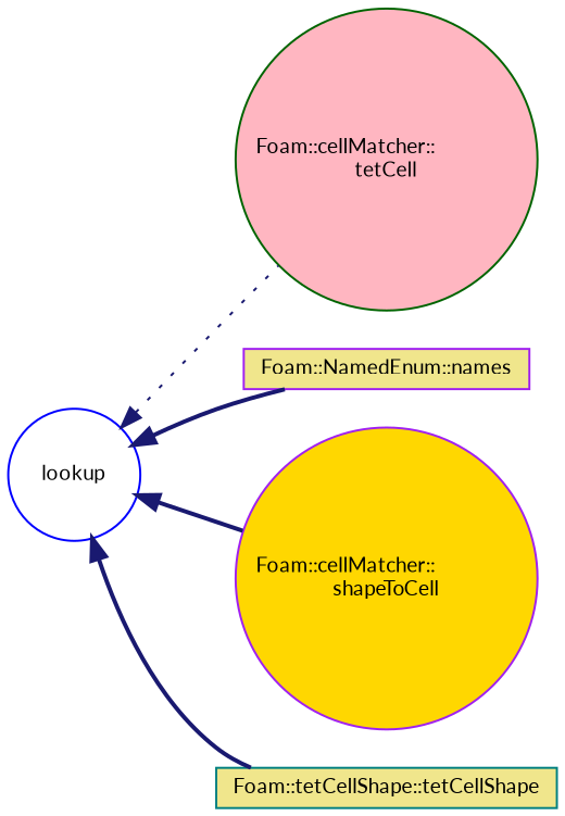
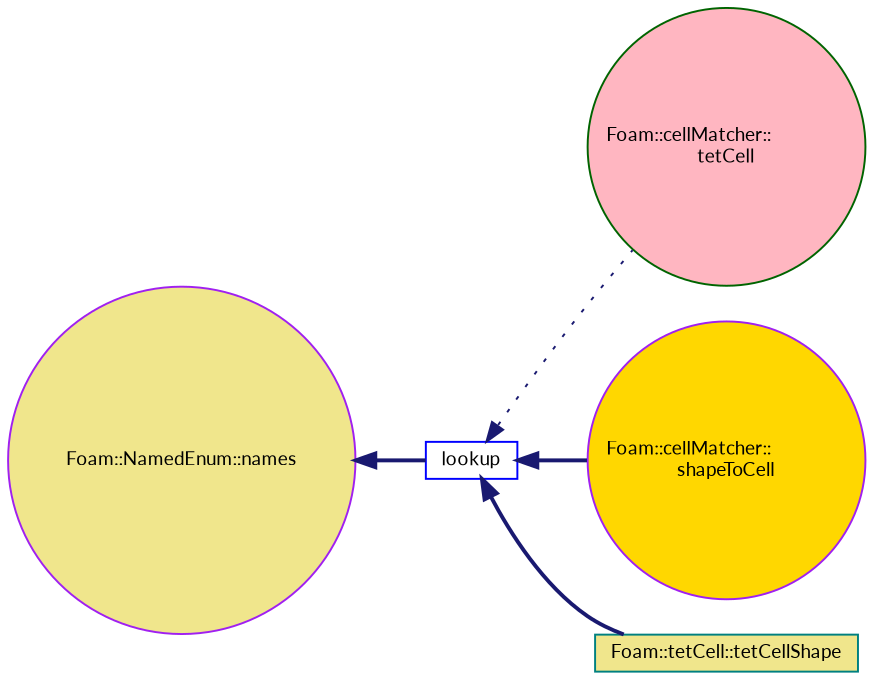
  digraph {
    fontname=Lato
    rankdir=LR
    node [color=purple fillcolor=khaki fontname=Lato fontsize=10 shape=box style=filled]
    edge [color=midnightblue dir=back fontname=Lato fontsize=10 labelfontname=Helvetica labelfontsize=10 style=bold]
-   n1 [color=blue fillcolor=white fontcolor=black height=0.2 label=lookup shape=circle width=0.4]
+   n1 [color=blue fillcolor=white fontcolor=black height=0.2 label=lookup width=0.4]
    n2 [color=darkgreen fillcolor=lightpink height=0.2 label="Foam::cellMatcher::\ltetCell" shape=circle width=0.4]
-   n3 [height=0.2 label="Foam::NamedEnum::names" width=0.4]
+   n3 [height=0.2 label="Foam::NamedEnum::names" shape=circle width=0.4]
    n4 [fillcolor=gold height=0.2 label="Foam::cellMatcher::\lshapeToCell" shape=circle width=0.4]
-   n5 [color=teal height=0.2 label="Foam::tetCellShape::tetCellShape" width=0.4]
+   n5 [color=teal height=0.2 label="Foam::tetCell::tetCellShape" width=0.4]
    n1 -> n2 [style=dotted]
-   n1 -> n3
+   n3 -> n1
    n1 -> n4
    n1 -> n5
  }
